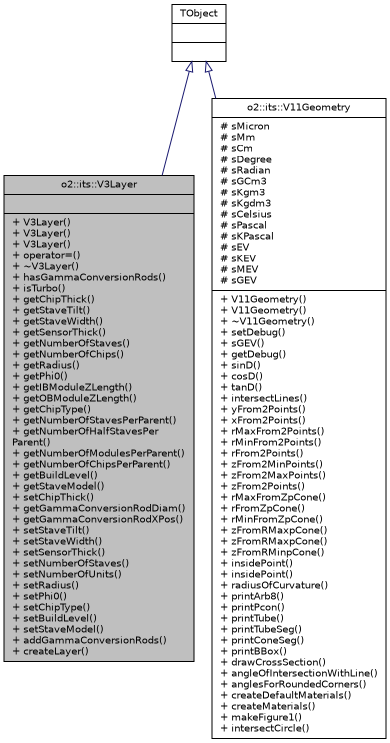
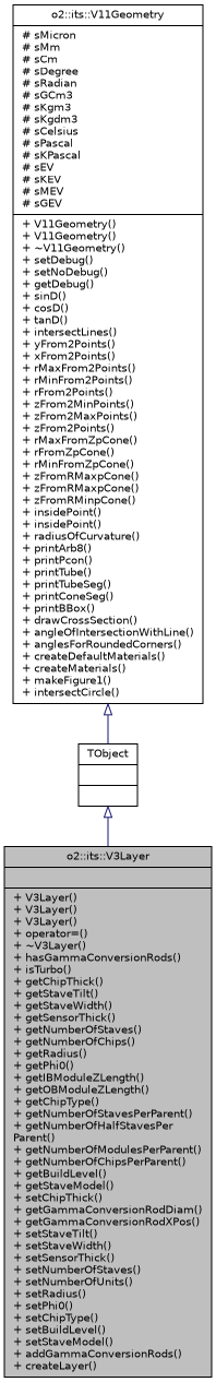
  digraph {
    node [color=black fontname=Helvetica fontsize=10 shape=record]
    edge [arrowtail=onormal color=midnightblue dir=back fontname=Helvetica fontsize=10 labelfontname=Helvetica labelfontsize=10 style=solid]
    n1 [fillcolor=grey75 fontcolor=black height=0.2 label="{o2::its::V3Layer\n||+ V3Layer()\l+ V3Layer()\l+ V3Layer()\l+ operator=()\l+ ~V3Layer()\l+ hasGammaConversionRods()\l+ isTurbo()\l+ getChipThick()\l+ getStaveTilt()\l+ getStaveWidth()\l+ getSensorThick()\l+ getNumberOfStaves()\l+ getNumberOfChips()\l+ getRadius()\l+ getPhi0()\l+ getIBModuleZLength()\l+ getOBModuleZLength()\l+ getChipType()\l+ getNumberOfStavesPerParent()\l+ getNumberOfHalfStavesPer\lParent()\l+ getNumberOfModulesPerParent()\l+ getNumberOfChipsPerParent()\l+ getBuildLevel()\l+ getStaveModel()\l+ setChipThick()\l+ getGammaConversionRodDiam()\l+ getGammaConversionRodXPos()\l+ setStaveTilt()\l+ setStaveWidth()\l+ setSensorThick()\l+ setNumberOfStaves()\l+ setNumberOfUnits()\l+ setRadius()\l+ setPhi0()\l+ setChipType()\l+ setBuildLevel()\l+ setStaveModel()\l+ addGammaConversionRods()\l+ createLayer()\l}" style=filled width=0.4]
-   n2 [height=0.2 label="{o2::its::V11Geometry\n|# sMicron\l# sMm\l# sCm\l# sDegree\l# sRadian\l# sGCm3\l# sKgm3\l# sKgdm3\l# sCelsius\l# sPascal\l# sKPascal\l# sEV\l# sKEV\l# sMEV\l# sGEV\l|+ V11Geometry()\l+ V11Geometry()\l+ ~V11Geometry()\l+ setDebug()\l+ sGEV()\l+ getDebug()\l+ sinD()\l+ cosD()\l+ tanD()\l+ intersectLines()\l+ yFrom2Points()\l+ xFrom2Points()\l+ rMaxFrom2Points()\l+ rMinFrom2Points()\l+ rFrom2Points()\l+ zFrom2MinPoints()\l+ zFrom2MaxPoints()\l+ zFrom2Points()\l+ rMaxFromZpCone()\l+ rFromZpCone()\l+ rMinFromZpCone()\l+ zFromRMaxpCone()\l+ zFromRMaxpCone()\l+ zFromRMinpCone()\l+ insidePoint()\l+ insidePoint()\l+ radiusOfCurvature()\l+ printArb8()\l+ printPcon()\l+ printTube()\l+ printTubeSeg()\l+ printConeSeg()\l+ printBBox()\l+ drawCrossSection()\l+ angleOfIntersectionWithLine()\l+ anglesForRoundedCorners()\l+ createDefaultMaterials()\l+ createMaterials()\l+ makeFigure1()\l+ intersectCircle()\l}" width=0.4]
+   n2 [height=0.2 label="{o2::its::V11Geometry\n|# sMicron\l# sMm\l# sCm\l# sDegree\l# sRadian\l# sGCm3\l# sKgm3\l# sKgdm3\l# sCelsius\l# sPascal\l# sKPascal\l# sEV\l# sKEV\l# sMEV\l# sGEV\l|+ V11Geometry()\l+ V11Geometry()\l+ ~V11Geometry()\l+ setDebug()\l+ setNoDebug()\l+ getDebug()\l+ sinD()\l+ cosD()\l+ tanD()\l+ intersectLines()\l+ yFrom2Points()\l+ xFrom2Points()\l+ rMaxFrom2Points()\l+ rMinFrom2Points()\l+ rFrom2Points()\l+ zFrom2MinPoints()\l+ zFrom2MaxPoints()\l+ zFrom2Points()\l+ rMaxFromZpCone()\l+ rFromZpCone()\l+ rMinFromZpCone()\l+ zFromRMaxpCone()\l+ zFromRMaxpCone()\l+ zFromRMinpCone()\l+ insidePoint()\l+ insidePoint()\l+ radiusOfCurvature()\l+ printArb8()\l+ printPcon()\l+ printTube()\l+ printTubeSeg()\l+ printConeSeg()\l+ printBBox()\l+ drawCrossSection()\l+ angleOfIntersectionWithLine()\l+ anglesForRoundedCorners()\l+ createDefaultMaterials()\l+ createMaterials()\l+ makeFigure1()\l+ intersectCircle()\l}" width=0.4]
    n3 [height=0.2 label="{TObject\n||}" width=0.4]
    n3 -> n1
-   n3 -> n2
+   n2 -> n3
  }
